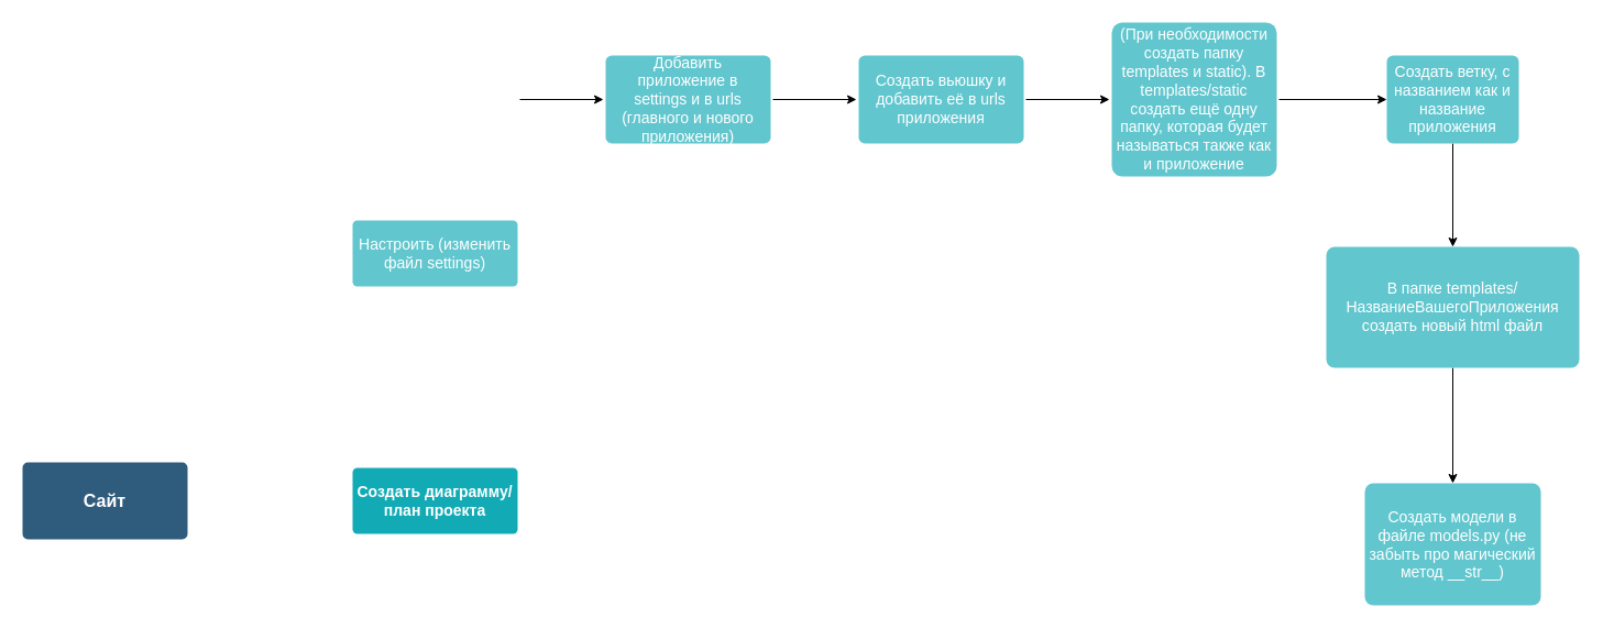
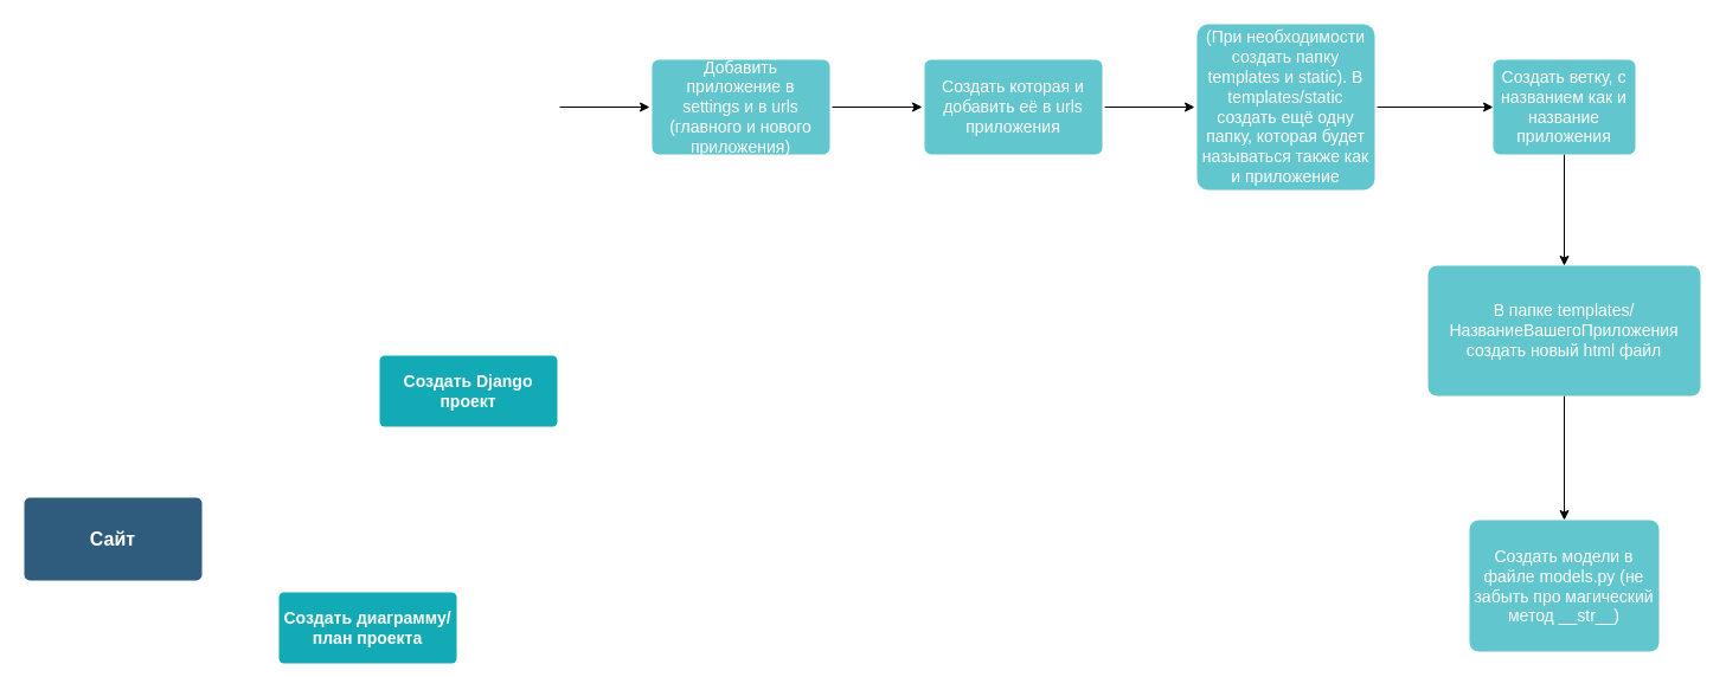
  <mxCell id="0" />
  <mxCell id="1" parent="0" />
  <mxCell id="2" value="Сайт" style="rounded=1;whiteSpace=wrap;html=1;shadow=0;labelBackgroundColor=none;strokeColor=none;strokeWidth=3;fillColor=#2F5B7C;fontFamily=Helvetica;fontSize=16;fontColor=#FFFFFF;align=center;fontStyle=1;spacing=5;arcSize=7;perimeterSpacing=2;" parent="1" vertex="1"><mxGeometry x="20" y="420" width="150" height="70" as="geometry" /></mxCell>
- <mxCell id="3" value="Создать диаграмму/план проекта" style="rounded=1;whiteSpace=wrap;html=1;shadow=0;labelBackgroundColor=none;strokeColor=none;strokeWidth=3;fillColor=#12aab5;fontFamily=Helvetica;fontSize=14;fontColor=#FFFFFF;align=center;spacing=5;fontStyle=1;arcSize=7;perimeterSpacing=2;" parent="1" vertex="1"><mxGeometry x="320" y="425" width="150" height="60" as="geometry" /></mxCell>
- <mxCell id="4" value="Настроить (изменить файл settings)" style="rounded=1;whiteSpace=wrap;html=1;shadow=0;labelBackgroundColor=none;strokeColor=none;strokeWidth=3;fillColor=#61c6ce;fontFamily=Helvetica;fontSize=14;fontColor=#FFFFFF;align=center;spacing=5;fontStyle=0;arcSize=7;perimeterSpacing=2;" parent="1" vertex="1"><mxGeometry x="320" y="200" width="150" height="60" as="geometry" /></mxCell>
+ <mxCell id="3" value="Создать диаграмму/план проекта" style="rounded=1;whiteSpace=wrap;html=1;shadow=0;labelBackgroundColor=none;strokeColor=none;strokeWidth=3;fillColor=#12aab5;fontFamily=Helvetica;fontSize=14;fontColor=#FFFFFF;align=center;spacing=5;fontStyle=1;arcSize=7;perimeterSpacing=2;" parent="1" vertex="1"><mxGeometry x="235" y="500" width="150" height="60" as="geometry" /></mxCell>
  <mxCell id="5" value="" style="edgeStyle=orthogonalEdgeStyle;rounded=0;orthogonalLoop=1;jettySize=auto;html=1;" edge="1" parent="1" source="6" target="8"><mxGeometry relative="1" as="geometry" /></mxCell>
  <mxCell id="6" value="Создать приложение" style="rounded=1;whiteSpace=wrap;html=1;shadow=0;labelBackgroundColor=none;strokeColor=none;strokeWidth=3;fillColor=#ffffff;fontFamily=Helvetica;fontSize=14;fontColor=#FFFFFF;align=center;spacing=5;fontStyle=0;arcSize=7;perimeterSpacing=2;" vertex="1" parent="1"><mxGeometry x="320" y="60" width="150" height="60" as="geometry" /></mxCell>
  <mxCell id="7" value="" style="edgeStyle=orthogonalEdgeStyle;rounded=0;orthogonalLoop=1;jettySize=auto;html=1;" edge="1" parent="1" source="8" target="10"><mxGeometry relative="1" as="geometry" /></mxCell>
  <mxCell id="8" value="Добавить приложение в settings и в urls (главного и нового приложения)" style="rounded=1;whiteSpace=wrap;html=1;shadow=0;labelBackgroundColor=none;strokeColor=none;strokeWidth=3;fillColor=#61c6ce;fontFamily=Helvetica;fontSize=14;fontColor=#FFFFFF;align=center;spacing=5;fontStyle=0;arcSize=7;perimeterSpacing=2;" vertex="1" parent="1"><mxGeometry x="550" y="50" width="150" height="80" as="geometry" /></mxCell>
  <mxCell id="9" value="" style="edgeStyle=orthogonalEdgeStyle;rounded=0;orthogonalLoop=1;jettySize=auto;html=1;" edge="1" parent="1" source="10" target="13"><mxGeometry relative="1" as="geometry" /></mxCell>
- <mxCell id="10" value="Создать вьюшку и добавить её в urls приложения" style="rounded=1;whiteSpace=wrap;html=1;shadow=0;labelBackgroundColor=none;strokeColor=none;strokeWidth=3;fillColor=#61c6ce;fontFamily=Helvetica;fontSize=14;fontColor=#FFFFFF;align=center;spacing=5;fontStyle=0;arcSize=7;perimeterSpacing=2;" vertex="1" parent="1"><mxGeometry x="780" y="50" width="150" height="80" as="geometry" /></mxCell>
+ <mxCell id="10" value="Создать которая и добавить её в urls приложения" style="rounded=1;whiteSpace=wrap;html=1;shadow=0;labelBackgroundColor=none;strokeColor=none;strokeWidth=3;fillColor=#61c6ce;fontFamily=Helvetica;fontSize=14;fontColor=#FFFFFF;align=center;spacing=5;fontStyle=0;arcSize=7;perimeterSpacing=2;" vertex="1" parent="1"><mxGeometry x="780" y="50" width="150" height="80" as="geometry" /></mxCell>
+ <mxCell id="11" value="Создать Django проект" style="rounded=1;whiteSpace=wrap;html=1;shadow=0;labelBackgroundColor=none;strokeColor=none;strokeWidth=3;fillColor=#12aab5;fontFamily=Helvetica;fontSize=14;fontColor=#FFFFFF;align=center;spacing=5;fontStyle=1;arcSize=7;perimeterSpacing=2;" vertex="1" parent="1"><mxGeometry x="320" y="300" width="150" height="60" as="geometry" /></mxCell>
  <mxCell id="12" value="" style="edgeStyle=orthogonalEdgeStyle;rounded=0;orthogonalLoop=1;jettySize=auto;html=1;" edge="1" parent="1" source="13" target="15"><mxGeometry relative="1" as="geometry" /></mxCell>
  <mxCell id="13" value="(При необходимости создать папку templates и static). В templates/static создать ещё одну папку, которая будет называться также как и приложение" style="rounded=1;whiteSpace=wrap;html=1;shadow=0;labelBackgroundColor=none;strokeColor=none;strokeWidth=3;fillColor=#61c6ce;fontFamily=Helvetica;fontSize=14;fontColor=#FFFFFF;align=center;spacing=5;fontStyle=0;arcSize=7;perimeterSpacing=2;" vertex="1" parent="1"><mxGeometry x="1010" y="20" width="150" height="140" as="geometry" /></mxCell>
  <mxCell id="14" value="" style="edgeStyle=orthogonalEdgeStyle;rounded=0;orthogonalLoop=1;jettySize=auto;html=1;" edge="1" parent="1" source="15" target="17"><mxGeometry relative="1" as="geometry" /></mxCell>
  <mxCell id="15" value="Создать ветку, с названием как и название приложения" style="whiteSpace=wrap;html=1;fontSize=14;fillColor=#61c6ce;strokeColor=none;fontColor=#FFFFFF;rounded=1;shadow=0;labelBackgroundColor=none;strokeWidth=3;spacing=5;fontStyle=0;arcSize=7;" vertex="1" parent="1"><mxGeometry x="1260" y="50" width="120" height="80" as="geometry" /></mxCell>
  <mxCell id="16" value="" style="edgeStyle=orthogonalEdgeStyle;rounded=0;orthogonalLoop=1;jettySize=auto;html=1;" edge="1" parent="1" source="17" target="18"><mxGeometry relative="1" as="geometry" /></mxCell>
  <mxCell id="17" value="В папке templates/НазваниеВашегоПриложения создать новый html файл" style="whiteSpace=wrap;html=1;fontSize=14;fillColor=#61c6ce;strokeColor=none;fontColor=#FFFFFF;rounded=1;shadow=0;labelBackgroundColor=none;strokeWidth=3;spacing=5;fontStyle=0;arcSize=7;" vertex="1" parent="1"><mxGeometry x="1205" y="224" width="230" height="110" as="geometry" /></mxCell>
  <mxCell id="18" value="Создать модели в файле models.py (не забыть про магический метод __str__)" style="whiteSpace=wrap;html=1;fontSize=14;fillColor=#61c6ce;strokeColor=none;fontColor=#FFFFFF;rounded=1;shadow=0;labelBackgroundColor=none;strokeWidth=3;spacing=5;fontStyle=0;arcSize=7;" vertex="1" parent="1"><mxGeometry x="1240" y="439" width="160" height="111" as="geometry" /></mxCell>
